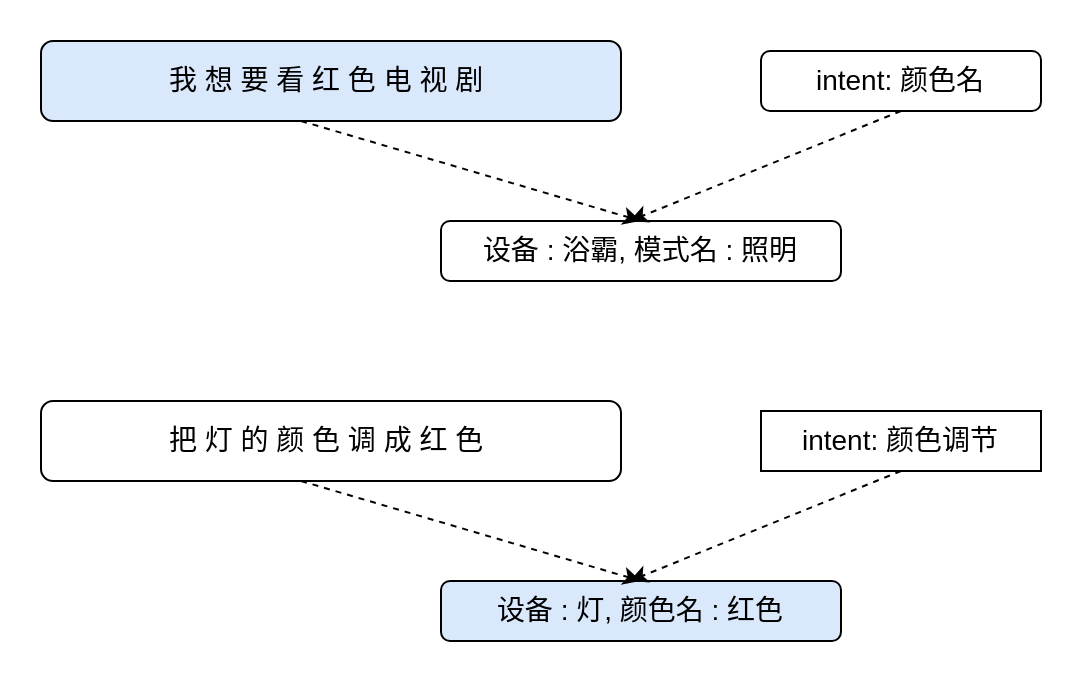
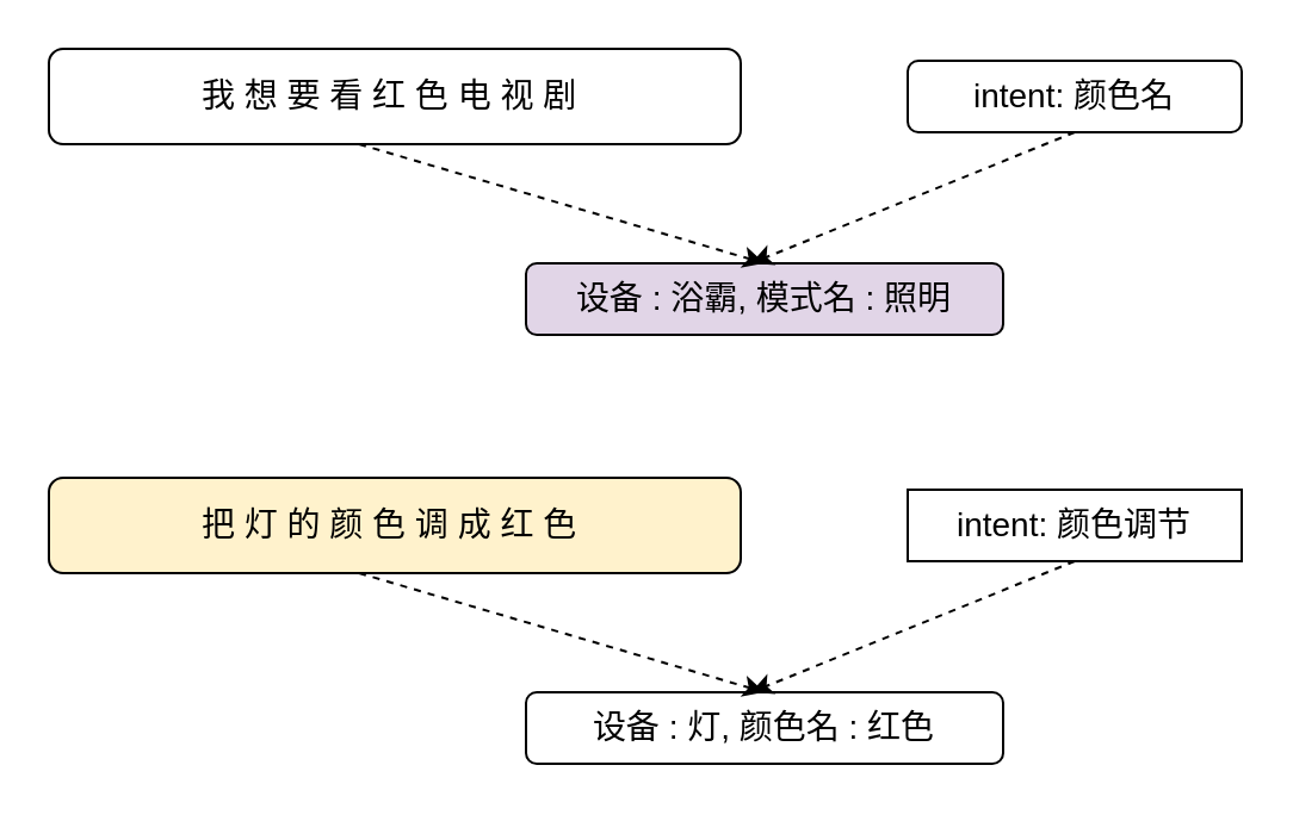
  <mxCell id="0" />
  <mxCell id="1" parent="0" />
- <mxCell id="2" value="&lt;font style=&quot;font-size: 14px&quot;&gt;我 想 要 看 红 色 电 视 剧&amp;nbsp;&lt;/font&gt;" style="rounded=1;whiteSpace=wrap;html=1;fillColor=#dae8fc;" vertex="1" parent="1"><mxGeometry x="20" y="20" width="290" height="40" as="geometry" /></mxCell>
+ <mxCell id="2" value="&lt;font style=&quot;font-size: 14px&quot;&gt;我 想 要 看 红 色 电 视 剧&amp;nbsp;&lt;/font&gt;" style="rounded=1;whiteSpace=wrap;html=1;" vertex="1" parent="1"><mxGeometry x="20" y="20" width="290" height="40" as="geometry" /></mxCell>
  <mxCell id="3" value="&lt;font style=&quot;font-size: 14px&quot;&gt;intent: 颜色名&lt;/font&gt;" style="rounded=1;whiteSpace=wrap;html=1;" vertex="1" parent="1"><mxGeometry x="380" y="25" width="140" height="30" as="geometry" /></mxCell>
- <mxCell id="4" value="&lt;font style=&quot;font-size: 14px&quot;&gt;设备 : 浴霸, 模式名 : 照明&lt;/font&gt;" style="rounded=1;whiteSpace=wrap;html=1;" vertex="1" parent="1"><mxGeometry x="220" y="110" width="200" height="30" as="geometry" /></mxCell>
+ <mxCell id="4" value="&lt;font style=&quot;font-size: 14px&quot;&gt;设备 : 浴霸, 模式名 : 照明&lt;/font&gt;" style="rounded=1;whiteSpace=wrap;html=1;fillColor=#e1d5e7;" vertex="1" parent="1"><mxGeometry x="220" y="110" width="200" height="30" as="geometry" /></mxCell>
  <mxCell id="5" value="" style="rounded=0;orthogonalLoop=1;jettySize=auto;html=1;entryX=0.5;entryY=0;entryDx=0;entryDy=0;exitX=0.5;exitY=1;exitDx=0;exitDy=0;dashed=1;" edge="1" parent="1" target="4"><mxGeometry relative="1" as="geometry"><mxPoint x="150" y="60" as="sourcePoint" /><mxPoint x="305" y="120" as="targetPoint" /></mxGeometry></mxCell>
  <mxCell id="6" value="" style="edgeStyle=none;rounded=0;orthogonalLoop=1;jettySize=auto;html=1;entryX=0.5;entryY=0;entryDx=0;entryDy=0;dashed=1;exitX=0.5;exitY=1;exitDx=0;exitDy=0;" edge="1" parent="1" source="3"><mxGeometry relative="1" as="geometry"><mxPoint x="420.005" y="45" as="sourcePoint" /><mxPoint x="314.38" y="110" as="targetPoint" /></mxGeometry></mxCell>
- <mxCell id="7" value="&lt;span style=&quot;font-size: 14px&quot;&gt;把 灯 的 颜 色 调 成 红 色&amp;nbsp;&lt;/span&gt;" style="rounded=1;whiteSpace=wrap;html=1;" vertex="1" parent="1"><mxGeometry x="20" y="200" width="290" height="40" as="geometry" /></mxCell>
+ <mxCell id="7" value="&lt;span style=&quot;font-size: 14px&quot;&gt;把 灯 的 颜 色 调 成 红 色&amp;nbsp;&lt;/span&gt;" style="rounded=1;whiteSpace=wrap;html=1;fillColor=#fff2cc;" vertex="1" parent="1"><mxGeometry x="20" y="200" width="290" height="40" as="geometry" /></mxCell>
  <mxCell id="8" value="&lt;font style=&quot;font-size: 14px&quot;&gt;intent: 颜色调节&lt;/font&gt;" style="whiteSpace=wrap;html=1;rounded=0;" vertex="1" parent="1"><mxGeometry x="380" y="205" width="140" height="30" as="geometry" /></mxCell>
- <mxCell id="9" value="&lt;font style=&quot;font-size: 14px&quot;&gt;设备 : 灯, 颜色名 : 红色&lt;/font&gt;" style="rounded=1;whiteSpace=wrap;html=1;fillColor=#dae8fc;" vertex="1" parent="1"><mxGeometry x="220" y="290" width="200" height="30" as="geometry" /></mxCell>
+ <mxCell id="9" value="&lt;font style=&quot;font-size: 14px&quot;&gt;设备 : 灯, 颜色名 : 红色&lt;/font&gt;" style="rounded=1;whiteSpace=wrap;html=1;" vertex="1" parent="1"><mxGeometry x="220" y="290" width="200" height="30" as="geometry" /></mxCell>
  <mxCell id="10" value="" style="rounded=0;orthogonalLoop=1;jettySize=auto;html=1;entryX=0.5;entryY=0;entryDx=0;entryDy=0;exitX=0.5;exitY=1;exitDx=0;exitDy=0;dashed=1;" edge="1" parent="1" target="9"><mxGeometry relative="1" as="geometry"><mxPoint x="150" y="240" as="sourcePoint" /><mxPoint x="305" y="300" as="targetPoint" /></mxGeometry></mxCell>
  <mxCell id="11" value="" style="edgeStyle=none;rounded=0;orthogonalLoop=1;jettySize=auto;html=1;entryX=0.5;entryY=0;entryDx=0;entryDy=0;dashed=1;exitX=0.5;exitY=1;exitDx=0;exitDy=0;" edge="1" parent="1" source="8"><mxGeometry relative="1" as="geometry"><mxPoint x="420.005" y="225" as="sourcePoint" /><mxPoint x="314.38" y="290" as="targetPoint" /></mxGeometry></mxCell>
